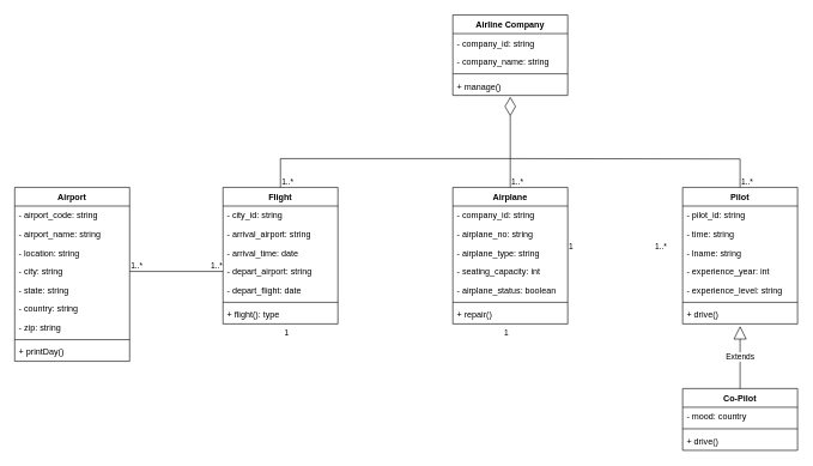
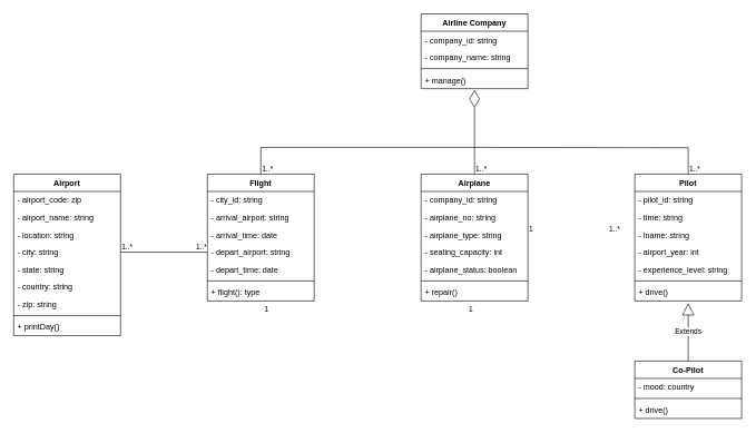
  <mxCell id="0" />
  <mxCell id="1" parent="0" />
  <mxCell id="2" value="Airport" style="swimlane;fontStyle=1;align=center;verticalAlign=top;childLayout=stackLayout;horizontal=1;startSize=26;horizontalStack=0;resizeParent=1;resizeParentMax=0;resizeLast=0;collapsible=1;marginBottom=0;" vertex="1" parent="1"><mxGeometry x="20" y="260" width="160" height="242" as="geometry" /></mxCell>
- <mxCell id="3" value="- airport_code: string" style="text;strokeColor=none;fillColor=none;align=left;verticalAlign=top;spacingLeft=4;spacingRight=4;overflow=hidden;rotatable=0;points=[[0,0.5],[1,0.5]];portConstraint=eastwest;" vertex="1" parent="2"><mxGeometry y="26" width="160" height="26" as="geometry" /></mxCell>
+ <mxCell id="3" value="- airport_code: zip" style="text;strokeColor=none;fillColor=none;align=left;verticalAlign=top;spacingLeft=4;spacingRight=4;overflow=hidden;rotatable=0;points=[[0,0.5],[1,0.5]];portConstraint=eastwest;" vertex="1" parent="2"><mxGeometry y="26" width="160" height="26" as="geometry" /></mxCell>
  <mxCell id="4" value="- airport_name: string" style="text;strokeColor=none;fillColor=none;align=left;verticalAlign=top;spacingLeft=4;spacingRight=4;overflow=hidden;rotatable=0;points=[[0,0.5],[1,0.5]];portConstraint=eastwest;" vertex="1" parent="2"><mxGeometry y="52" width="160" height="26" as="geometry" /></mxCell>
  <mxCell id="5" value="- location: string" style="text;strokeColor=none;fillColor=none;align=left;verticalAlign=top;spacingLeft=4;spacingRight=4;overflow=hidden;rotatable=0;points=[[0,0.5],[1,0.5]];portConstraint=eastwest;" vertex="1" parent="2"><mxGeometry y="78" width="160" height="26" as="geometry" /></mxCell>
  <mxCell id="6" value="- city: string" style="text;strokeColor=none;fillColor=none;align=left;verticalAlign=top;spacingLeft=4;spacingRight=4;overflow=hidden;rotatable=0;points=[[0,0.5],[1,0.5]];portConstraint=eastwest;" vertex="1" parent="2"><mxGeometry y="104" width="160" height="26" as="geometry" /></mxCell>
  <mxCell id="7" value="- state: string" style="text;strokeColor=none;fillColor=none;align=left;verticalAlign=top;spacingLeft=4;spacingRight=4;overflow=hidden;rotatable=0;points=[[0,0.5],[1,0.5]];portConstraint=eastwest;" vertex="1" parent="2"><mxGeometry y="130" width="160" height="26" as="geometry" /></mxCell>
  <mxCell id="8" value="- country: string" style="text;strokeColor=none;fillColor=none;align=left;verticalAlign=top;spacingLeft=4;spacingRight=4;overflow=hidden;rotatable=0;points=[[0,0.5],[1,0.5]];portConstraint=eastwest;" vertex="1" parent="2"><mxGeometry y="156" width="160" height="26" as="geometry" /></mxCell>
  <mxCell id="9" value="- zip: string" style="text;strokeColor=none;fillColor=none;align=left;verticalAlign=top;spacingLeft=4;spacingRight=4;overflow=hidden;rotatable=0;points=[[0,0.5],[1,0.5]];portConstraint=eastwest;" vertex="1" parent="2"><mxGeometry y="182" width="160" height="26" as="geometry" /></mxCell>
  <mxCell id="10" value="" style="line;strokeWidth=1;fillColor=none;align=left;verticalAlign=middle;spacingTop=-1;spacingLeft=3;spacingRight=3;rotatable=0;labelPosition=right;points=[];portConstraint=eastwest;" vertex="1" parent="2"><mxGeometry y="208" width="160" height="8" as="geometry" /></mxCell>
  <mxCell id="11" value="+ printDay()" style="text;strokeColor=none;fillColor=none;align=left;verticalAlign=top;spacingLeft=4;spacingRight=4;overflow=hidden;rotatable=0;points=[[0,0.5],[1,0.5]];portConstraint=eastwest;" vertex="1" parent="2"><mxGeometry y="216" width="160" height="26" as="geometry" /></mxCell>
  <mxCell id="12" value="Airline Company" style="swimlane;fontStyle=1;align=center;verticalAlign=top;childLayout=stackLayout;horizontal=1;startSize=26;horizontalStack=0;resizeParent=1;resizeParentMax=0;resizeLast=0;collapsible=1;marginBottom=0;" vertex="1" parent="1"><mxGeometry x="630" y="20" width="160" height="112" as="geometry" /></mxCell>
  <mxCell id="13" value="- company_id: string" style="text;strokeColor=none;fillColor=none;align=left;verticalAlign=top;spacingLeft=4;spacingRight=4;overflow=hidden;rotatable=0;points=[[0,0.5],[1,0.5]];portConstraint=eastwest;" vertex="1" parent="12"><mxGeometry y="26" width="160" height="26" as="geometry" /></mxCell>
  <mxCell id="14" value="- company_name: string" style="text;strokeColor=none;fillColor=none;align=left;verticalAlign=top;spacingLeft=4;spacingRight=4;overflow=hidden;rotatable=0;points=[[0,0.5],[1,0.5]];portConstraint=eastwest;" vertex="1" parent="12"><mxGeometry y="52" width="160" height="26" as="geometry" /></mxCell>
  <mxCell id="15" value="" style="line;strokeWidth=1;fillColor=none;align=left;verticalAlign=middle;spacingTop=-1;spacingLeft=3;spacingRight=3;rotatable=0;labelPosition=right;points=[];portConstraint=eastwest;" vertex="1" parent="12"><mxGeometry y="78" width="160" height="8" as="geometry" /></mxCell>
  <mxCell id="16" value="+ manage()" style="text;strokeColor=none;fillColor=none;align=left;verticalAlign=top;spacingLeft=4;spacingRight=4;overflow=hidden;rotatable=0;points=[[0,0.5],[1,0.5]];portConstraint=eastwest;" vertex="1" parent="12"><mxGeometry y="86" width="160" height="26" as="geometry" /></mxCell>
  <mxCell id="17" value="Airplane" style="swimlane;fontStyle=1;align=center;verticalAlign=top;childLayout=stackLayout;horizontal=1;startSize=26;horizontalStack=0;resizeParent=1;resizeParentMax=0;resizeLast=0;collapsible=1;marginBottom=0;" vertex="1" parent="1"><mxGeometry x="630" y="260" width="160" height="190" as="geometry" /></mxCell>
  <mxCell id="18" value="- company_id: string" style="text;strokeColor=none;fillColor=none;align=left;verticalAlign=top;spacingLeft=4;spacingRight=4;overflow=hidden;rotatable=0;points=[[0,0.5],[1,0.5]];portConstraint=eastwest;" vertex="1" parent="17"><mxGeometry y="26" width="160" height="26" as="geometry" /></mxCell>
  <mxCell id="19" value="- airplane_no: string" style="text;strokeColor=none;fillColor=none;align=left;verticalAlign=top;spacingLeft=4;spacingRight=4;overflow=hidden;rotatable=0;points=[[0,0.5],[1,0.5]];portConstraint=eastwest;" vertex="1" parent="17"><mxGeometry y="52" width="160" height="26" as="geometry" /></mxCell>
  <mxCell id="20" value="- airplane_type: string" style="text;strokeColor=none;fillColor=none;align=left;verticalAlign=top;spacingLeft=4;spacingRight=4;overflow=hidden;rotatable=0;points=[[0,0.5],[1,0.5]];portConstraint=eastwest;" vertex="1" parent="17"><mxGeometry y="78" width="160" height="26" as="geometry" /></mxCell>
  <mxCell id="21" value="- seating_capacity: int" style="text;strokeColor=none;fillColor=none;align=left;verticalAlign=top;spacingLeft=4;spacingRight=4;overflow=hidden;rotatable=0;points=[[0,0.5],[1,0.5]];portConstraint=eastwest;" vertex="1" parent="17"><mxGeometry y="104" width="160" height="26" as="geometry" /></mxCell>
  <mxCell id="22" value="- airplane_status: boolean" style="text;strokeColor=none;fillColor=none;align=left;verticalAlign=top;spacingLeft=4;spacingRight=4;overflow=hidden;rotatable=0;points=[[0,0.5],[1,0.5]];portConstraint=eastwest;" vertex="1" parent="17"><mxGeometry y="130" width="160" height="26" as="geometry" /></mxCell>
  <mxCell id="23" value="" style="line;strokeWidth=1;fillColor=none;align=left;verticalAlign=middle;spacingTop=-1;spacingLeft=3;spacingRight=3;rotatable=0;labelPosition=right;points=[];portConstraint=eastwest;" vertex="1" parent="17"><mxGeometry y="156" width="160" height="8" as="geometry" /></mxCell>
  <mxCell id="24" value="+ repair()" style="text;strokeColor=none;fillColor=none;align=left;verticalAlign=top;spacingLeft=4;spacingRight=4;overflow=hidden;rotatable=0;points=[[0,0.5],[1,0.5]];portConstraint=eastwest;" vertex="1" parent="17"><mxGeometry y="164" width="160" height="26" as="geometry" /></mxCell>
  <mxCell id="25" value="Flight" style="swimlane;fontStyle=1;align=center;verticalAlign=top;childLayout=stackLayout;horizontal=1;startSize=26;horizontalStack=0;resizeParent=1;resizeParentMax=0;resizeLast=0;collapsible=1;marginBottom=0;" vertex="1" parent="1"><mxGeometry x="310" y="260" width="160" height="190" as="geometry" /></mxCell>
  <mxCell id="26" value="- city_id: string" style="text;strokeColor=none;fillColor=none;align=left;verticalAlign=top;spacingLeft=4;spacingRight=4;overflow=hidden;rotatable=0;points=[[0,0.5],[1,0.5]];portConstraint=eastwest;" vertex="1" parent="25"><mxGeometry y="26" width="160" height="26" as="geometry" /></mxCell>
  <mxCell id="27" value="- arrival_airport: string" style="text;strokeColor=none;fillColor=none;align=left;verticalAlign=top;spacingLeft=4;spacingRight=4;overflow=hidden;rotatable=0;points=[[0,0.5],[1,0.5]];portConstraint=eastwest;" vertex="1" parent="25"><mxGeometry y="52" width="160" height="26" as="geometry" /></mxCell>
  <mxCell id="28" value="- arrival_time: date" style="text;strokeColor=none;fillColor=none;align=left;verticalAlign=top;spacingLeft=4;spacingRight=4;overflow=hidden;rotatable=0;points=[[0,0.5],[1,0.5]];portConstraint=eastwest;" vertex="1" parent="25"><mxGeometry y="78" width="160" height="26" as="geometry" /></mxCell>
  <mxCell id="29" value="- depart_airport: string" style="text;strokeColor=none;fillColor=none;align=left;verticalAlign=top;spacingLeft=4;spacingRight=4;overflow=hidden;rotatable=0;points=[[0,0.5],[1,0.5]];portConstraint=eastwest;" vertex="1" parent="25"><mxGeometry y="104" width="160" height="26" as="geometry" /></mxCell>
- <mxCell id="30" value="- depart_flight: date" style="text;strokeColor=none;fillColor=none;align=left;verticalAlign=top;spacingLeft=4;spacingRight=4;overflow=hidden;rotatable=0;points=[[0,0.5],[1,0.5]];portConstraint=eastwest;" vertex="1" parent="25"><mxGeometry y="130" width="160" height="26" as="geometry" /></mxCell>
+ <mxCell id="30" value="- depart_time: date" style="text;strokeColor=none;fillColor=none;align=left;verticalAlign=top;spacingLeft=4;spacingRight=4;overflow=hidden;rotatable=0;points=[[0,0.5],[1,0.5]];portConstraint=eastwest;" vertex="1" parent="25"><mxGeometry y="130" width="160" height="26" as="geometry" /></mxCell>
  <mxCell id="31" value="" style="line;strokeWidth=1;fillColor=none;align=left;verticalAlign=middle;spacingTop=-1;spacingLeft=3;spacingRight=3;rotatable=0;labelPosition=right;points=[];portConstraint=eastwest;" vertex="1" parent="25"><mxGeometry y="156" width="160" height="8" as="geometry" /></mxCell>
  <mxCell id="32" value="+ flight(): type" style="text;strokeColor=none;fillColor=none;align=left;verticalAlign=top;spacingLeft=4;spacingRight=4;overflow=hidden;rotatable=0;points=[[0,0.5],[1,0.5]];portConstraint=eastwest;" vertex="1" parent="25"><mxGeometry y="164" width="160" height="26" as="geometry" /></mxCell>
  <mxCell id="33" value="Pilot" style="swimlane;fontStyle=1;align=center;verticalAlign=top;childLayout=stackLayout;horizontal=1;startSize=26;horizontalStack=0;resizeParent=1;resizeParentMax=0;resizeLast=0;collapsible=1;marginBottom=0;" vertex="1" parent="1"><mxGeometry x="950" y="260" width="160" height="190" as="geometry" /></mxCell>
  <mxCell id="34" value="- pilot_id: string" style="text;strokeColor=none;fillColor=none;align=left;verticalAlign=top;spacingLeft=4;spacingRight=4;overflow=hidden;rotatable=0;points=[[0,0.5],[1,0.5]];portConstraint=eastwest;" vertex="1" parent="33"><mxGeometry y="26" width="160" height="26" as="geometry" /></mxCell>
  <mxCell id="35" value="- time: string" style="text;strokeColor=none;fillColor=none;align=left;verticalAlign=top;spacingLeft=4;spacingRight=4;overflow=hidden;rotatable=0;points=[[0,0.5],[1,0.5]];portConstraint=eastwest;" vertex="1" parent="33"><mxGeometry y="52" width="160" height="26" as="geometry" /></mxCell>
  <mxCell id="36" value="- lname: string" style="text;strokeColor=none;fillColor=none;align=left;verticalAlign=top;spacingLeft=4;spacingRight=4;overflow=hidden;rotatable=0;points=[[0,0.5],[1,0.5]];portConstraint=eastwest;" vertex="1" parent="33"><mxGeometry y="78" width="160" height="26" as="geometry" /></mxCell>
- <mxCell id="37" value="- experience_year: int" style="text;strokeColor=none;fillColor=none;align=left;verticalAlign=top;spacingLeft=4;spacingRight=4;overflow=hidden;rotatable=0;points=[[0,0.5],[1,0.5]];portConstraint=eastwest;" vertex="1" parent="33"><mxGeometry y="104" width="160" height="26" as="geometry" /></mxCell>
+ <mxCell id="37" value="- airport_year: int" style="text;strokeColor=none;fillColor=none;align=left;verticalAlign=top;spacingLeft=4;spacingRight=4;overflow=hidden;rotatable=0;points=[[0,0.5],[1,0.5]];portConstraint=eastwest;" vertex="1" parent="33"><mxGeometry y="104" width="160" height="26" as="geometry" /></mxCell>
  <mxCell id="38" value="- experience_level: string" style="text;strokeColor=none;fillColor=none;align=left;verticalAlign=top;spacingLeft=4;spacingRight=4;overflow=hidden;rotatable=0;points=[[0,0.5],[1,0.5]];portConstraint=eastwest;" vertex="1" parent="33"><mxGeometry y="130" width="160" height="26" as="geometry" /></mxCell>
  <mxCell id="39" value="" style="line;strokeWidth=1;fillColor=none;align=left;verticalAlign=middle;spacingTop=-1;spacingLeft=3;spacingRight=3;rotatable=0;labelPosition=right;points=[];portConstraint=eastwest;" vertex="1" parent="33"><mxGeometry y="156" width="160" height="8" as="geometry" /></mxCell>
  <mxCell id="40" value="+ drive()" style="text;strokeColor=none;fillColor=none;align=left;verticalAlign=top;spacingLeft=4;spacingRight=4;overflow=hidden;rotatable=0;points=[[0,0.5],[1,0.5]];portConstraint=eastwest;" vertex="1" parent="33"><mxGeometry y="164" width="160" height="26" as="geometry" /></mxCell>
  <mxCell id="41" value="" style="endArrow=diamondThin;endFill=0;endSize=24;html=1;rounded=0;exitX=0.5;exitY=0;exitDx=0;exitDy=0;entryX=0.5;entryY=1.077;entryDx=0;entryDy=0;entryPerimeter=0;" edge="1" parent="1" source="25" target="16"><mxGeometry width="160" relative="1" as="geometry"><mxPoint x="380" y="210" as="sourcePoint" /><mxPoint x="710" y="180" as="targetPoint" /><Array as="points"><mxPoint y="220" x="390" /><mxPoint x="710" y="220" /></Array></mxGeometry></mxCell>
  <mxCell id="42" value="" style="endArrow=none;html=1;edgeStyle=orthogonalEdgeStyle;rounded=0;exitX=0.5;exitY=0;exitDx=0;exitDy=0;" edge="1" parent="1" source="17"><mxGeometry relative="1" as="geometry"><mxPoint x="930" y="160" as="sourcePoint" /><mxPoint x="710" y="220" as="targetPoint" /></mxGeometry></mxCell>
  <mxCell id="43" value="" style="endArrow=none;html=1;edgeStyle=orthogonalEdgeStyle;rounded=0;entryX=0.5;entryY=0;entryDx=0;entryDy=0;" edge="1" parent="1" target="33"><mxGeometry relative="1" as="geometry"><mxPoint x="710" y="220" as="sourcePoint" /><mxPoint x="930" y="100" as="targetPoint" /></mxGeometry></mxCell>
  <mxCell id="44" value="Co-Pilot" style="swimlane;fontStyle=1;align=center;verticalAlign=top;childLayout=stackLayout;horizontal=1;startSize=26;horizontalStack=0;resizeParent=1;resizeParentMax=0;resizeLast=0;collapsible=1;marginBottom=0;" vertex="1" parent="1"><mxGeometry x="950" y="540" width="160" height="86" as="geometry" /></mxCell>
  <mxCell id="45" value="- mood: country" style="text;strokeColor=none;fillColor=none;align=left;verticalAlign=top;spacingLeft=4;spacingRight=4;overflow=hidden;rotatable=0;points=[[0,0.5],[1,0.5]];portConstraint=eastwest;" vertex="1" parent="44"><mxGeometry y="26" width="160" height="26" as="geometry" /></mxCell>
  <mxCell id="46" value="" style="line;strokeWidth=1;fillColor=none;align=left;verticalAlign=middle;spacingTop=-1;spacingLeft=3;spacingRight=3;rotatable=0;labelPosition=right;points=[];portConstraint=eastwest;" vertex="1" parent="44"><mxGeometry y="52" width="160" height="8" as="geometry" /></mxCell>
  <mxCell id="47" value="+ drive()" style="text;strokeColor=none;fillColor=none;align=left;verticalAlign=top;spacingLeft=4;spacingRight=4;overflow=hidden;rotatable=0;points=[[0,0.5],[1,0.5]];portConstraint=eastwest;" vertex="1" parent="44"><mxGeometry y="60" width="160" height="26" as="geometry" /></mxCell>
  <mxCell id="48" value="Extends" style="endArrow=block;endSize=16;endFill=0;html=1;rounded=0;entryX=0.5;entryY=1.115;entryDx=0;entryDy=0;entryPerimeter=0;exitX=0.5;exitY=0;exitDx=0;exitDy=0;" edge="1" parent="1" source="44" target="40"><mxGeometry width="160" relative="1" as="geometry"><mxPoint x="630" y="530" as="sourcePoint" /><mxPoint x="790" y="530" as="targetPoint" /></mxGeometry></mxCell>
  <mxCell id="49" value="" style="endArrow=none;html=1;edgeStyle=orthogonalEdgeStyle;rounded=0;entryX=0;entryY=0.5;entryDx=0;entryDy=0;exitX=1;exitY=0.5;exitDx=0;exitDy=0;" edge="1" parent="1" source="6" target="29"><mxGeometry relative="1" as="geometry"><mxPoint x="210" y="490" as="sourcePoint" /><mxPoint x="370" y="490" as="targetPoint" /></mxGeometry></mxCell>
  <mxCell id="50" value="1..*" style="edgeLabel;resizable=0;html=1;align=left;verticalAlign=bottom;" connectable="0" vertex="1" parent="49"><mxGeometry x="-1" relative="1" as="geometry" /></mxCell>
  <mxCell id="51" value="1..*" style="edgeLabel;resizable=0;html=1;align=right;verticalAlign=bottom;" connectable="0" vertex="1" parent="49"><mxGeometry x="1" relative="1" as="geometry" /></mxCell>
  <mxCell id="52" value="1..*" style="edgeLabel;resizable=0;html=1;align=left;verticalAlign=bottom;" connectable="0" vertex="1" parent="1"><mxGeometry x="710" y="260" as="geometry" /></mxCell>
  <mxCell id="53" value="1..*" style="edgeLabel;resizable=0;html=1;align=left;verticalAlign=bottom;" connectable="0" vertex="1" parent="1"><mxGeometry y="260" as="geometry" x="390" /></mxCell>
  <mxCell id="54" value="1..*" style="edgeLabel;resizable=0;html=1;align=left;verticalAlign=bottom;" connectable="0" vertex="1" parent="1"><mxGeometry x="1030" y="260" as="geometry" /></mxCell>
  <mxCell id="55" value="1" style="edgeLabel;resizable=0;html=1;align=left;verticalAlign=bottom;" connectable="0" vertex="1" parent="1"><mxGeometry x="790" y="350" as="geometry" /></mxCell>
  <mxCell id="56" value="1..*" style="edgeLabel;resizable=0;html=1;align=left;verticalAlign=bottom;" connectable="0" vertex="1" parent="1"><mxGeometry x="910" y="350" as="geometry" /></mxCell>
  <mxCell id="57" value="1" style="edgeLabel;resizable=0;html=1;align=left;verticalAlign=bottom;" connectable="0" vertex="1" parent="1"><mxGeometry x="700" y="470" as="geometry" /></mxCell>
  <mxCell id="58" value="1" style="edgeLabel;resizable=0;html=1;align=left;verticalAlign=bottom;" connectable="0" vertex="1" parent="1"><mxGeometry x="400" y="460" as="geometry"><mxPoint x="-6" y="11" as="offset" /></mxGeometry></mxCell>
